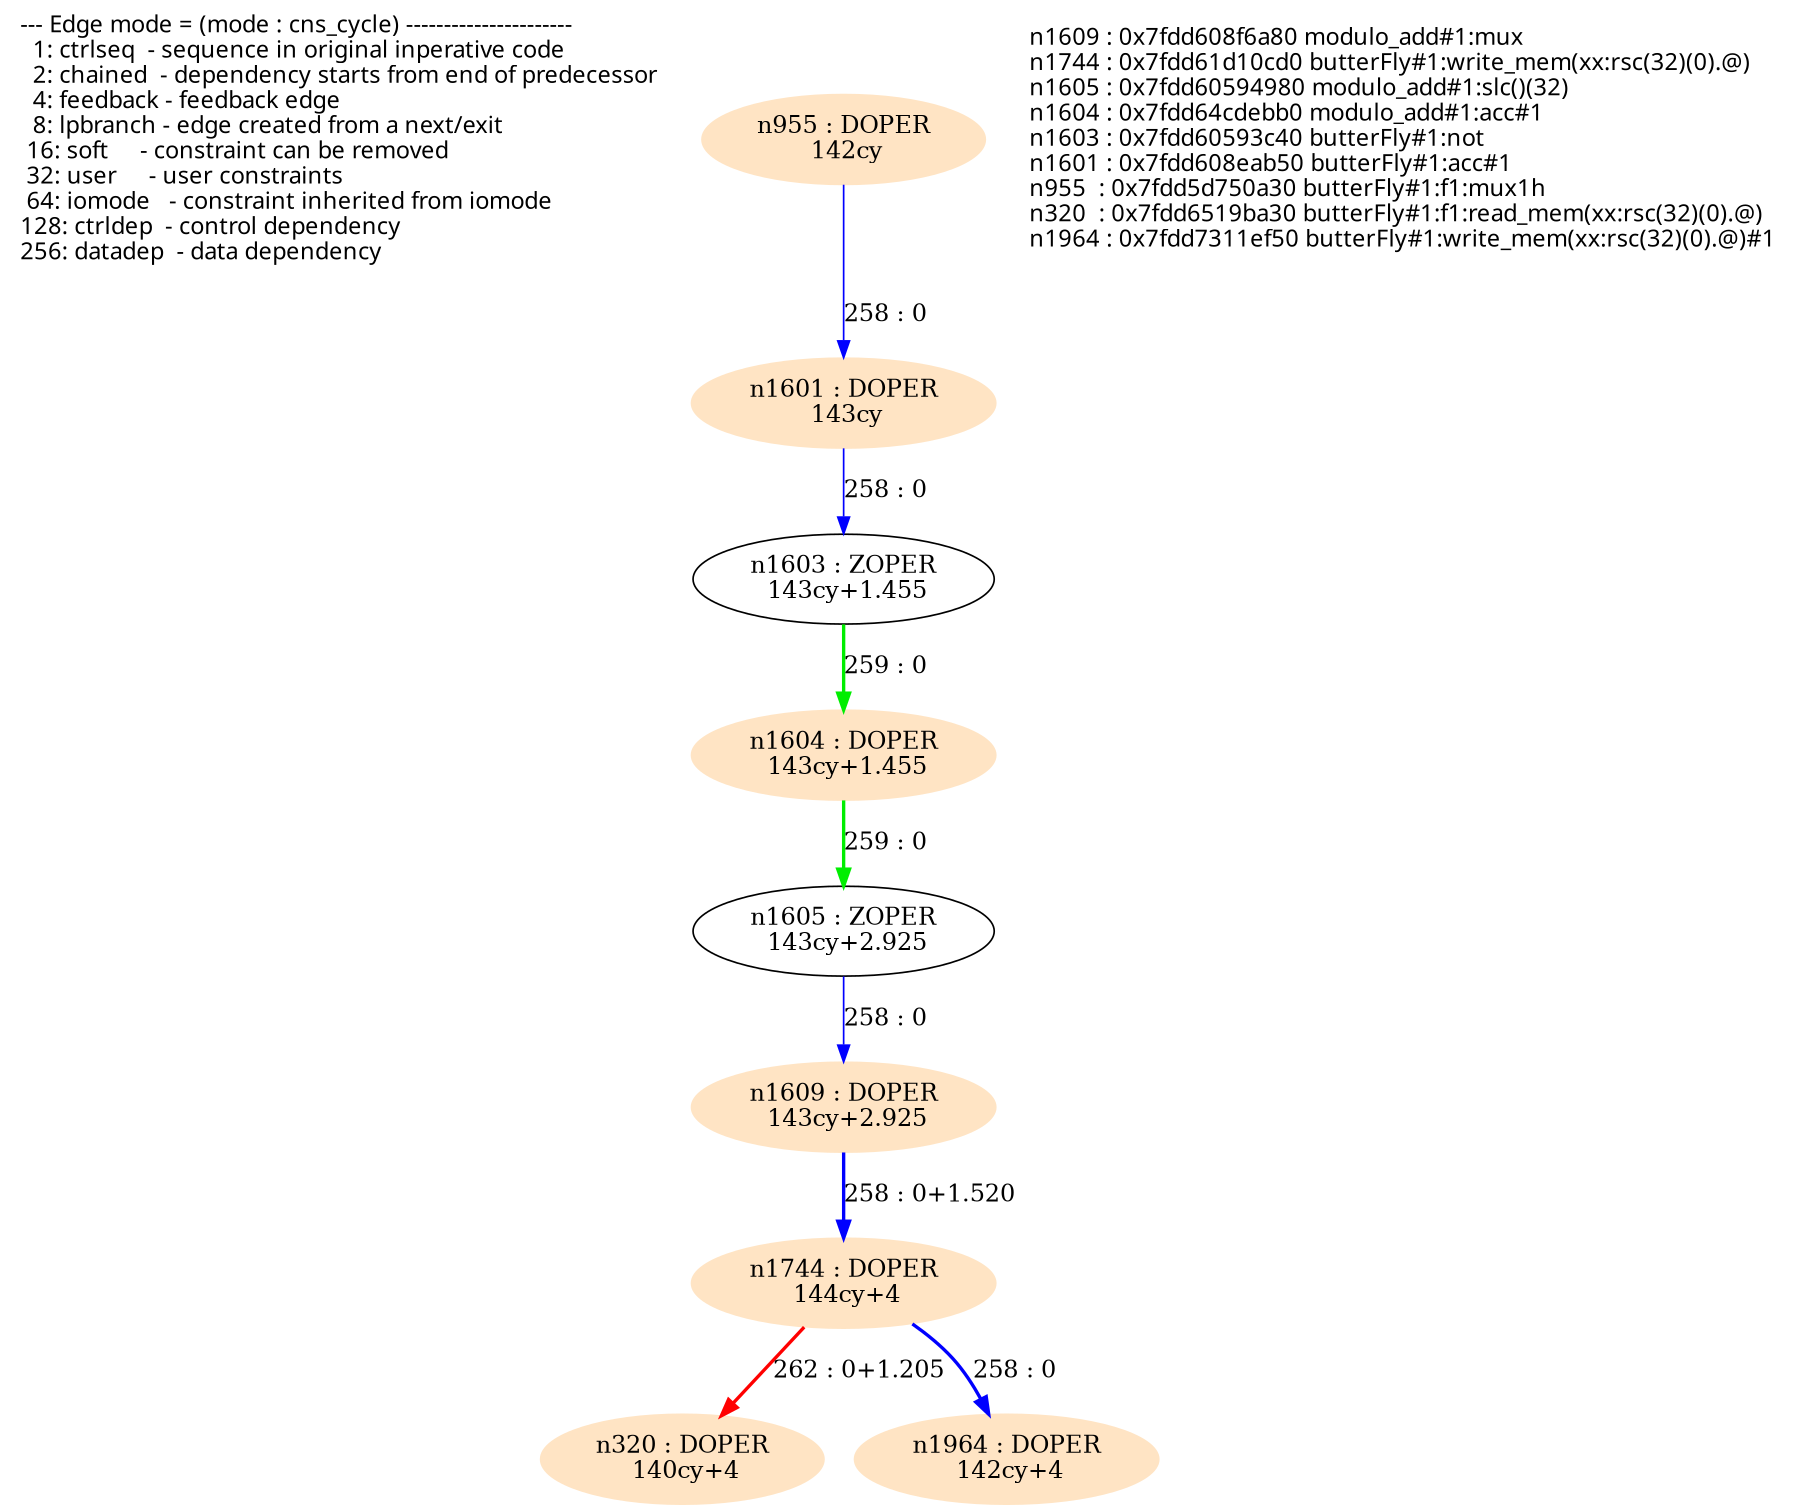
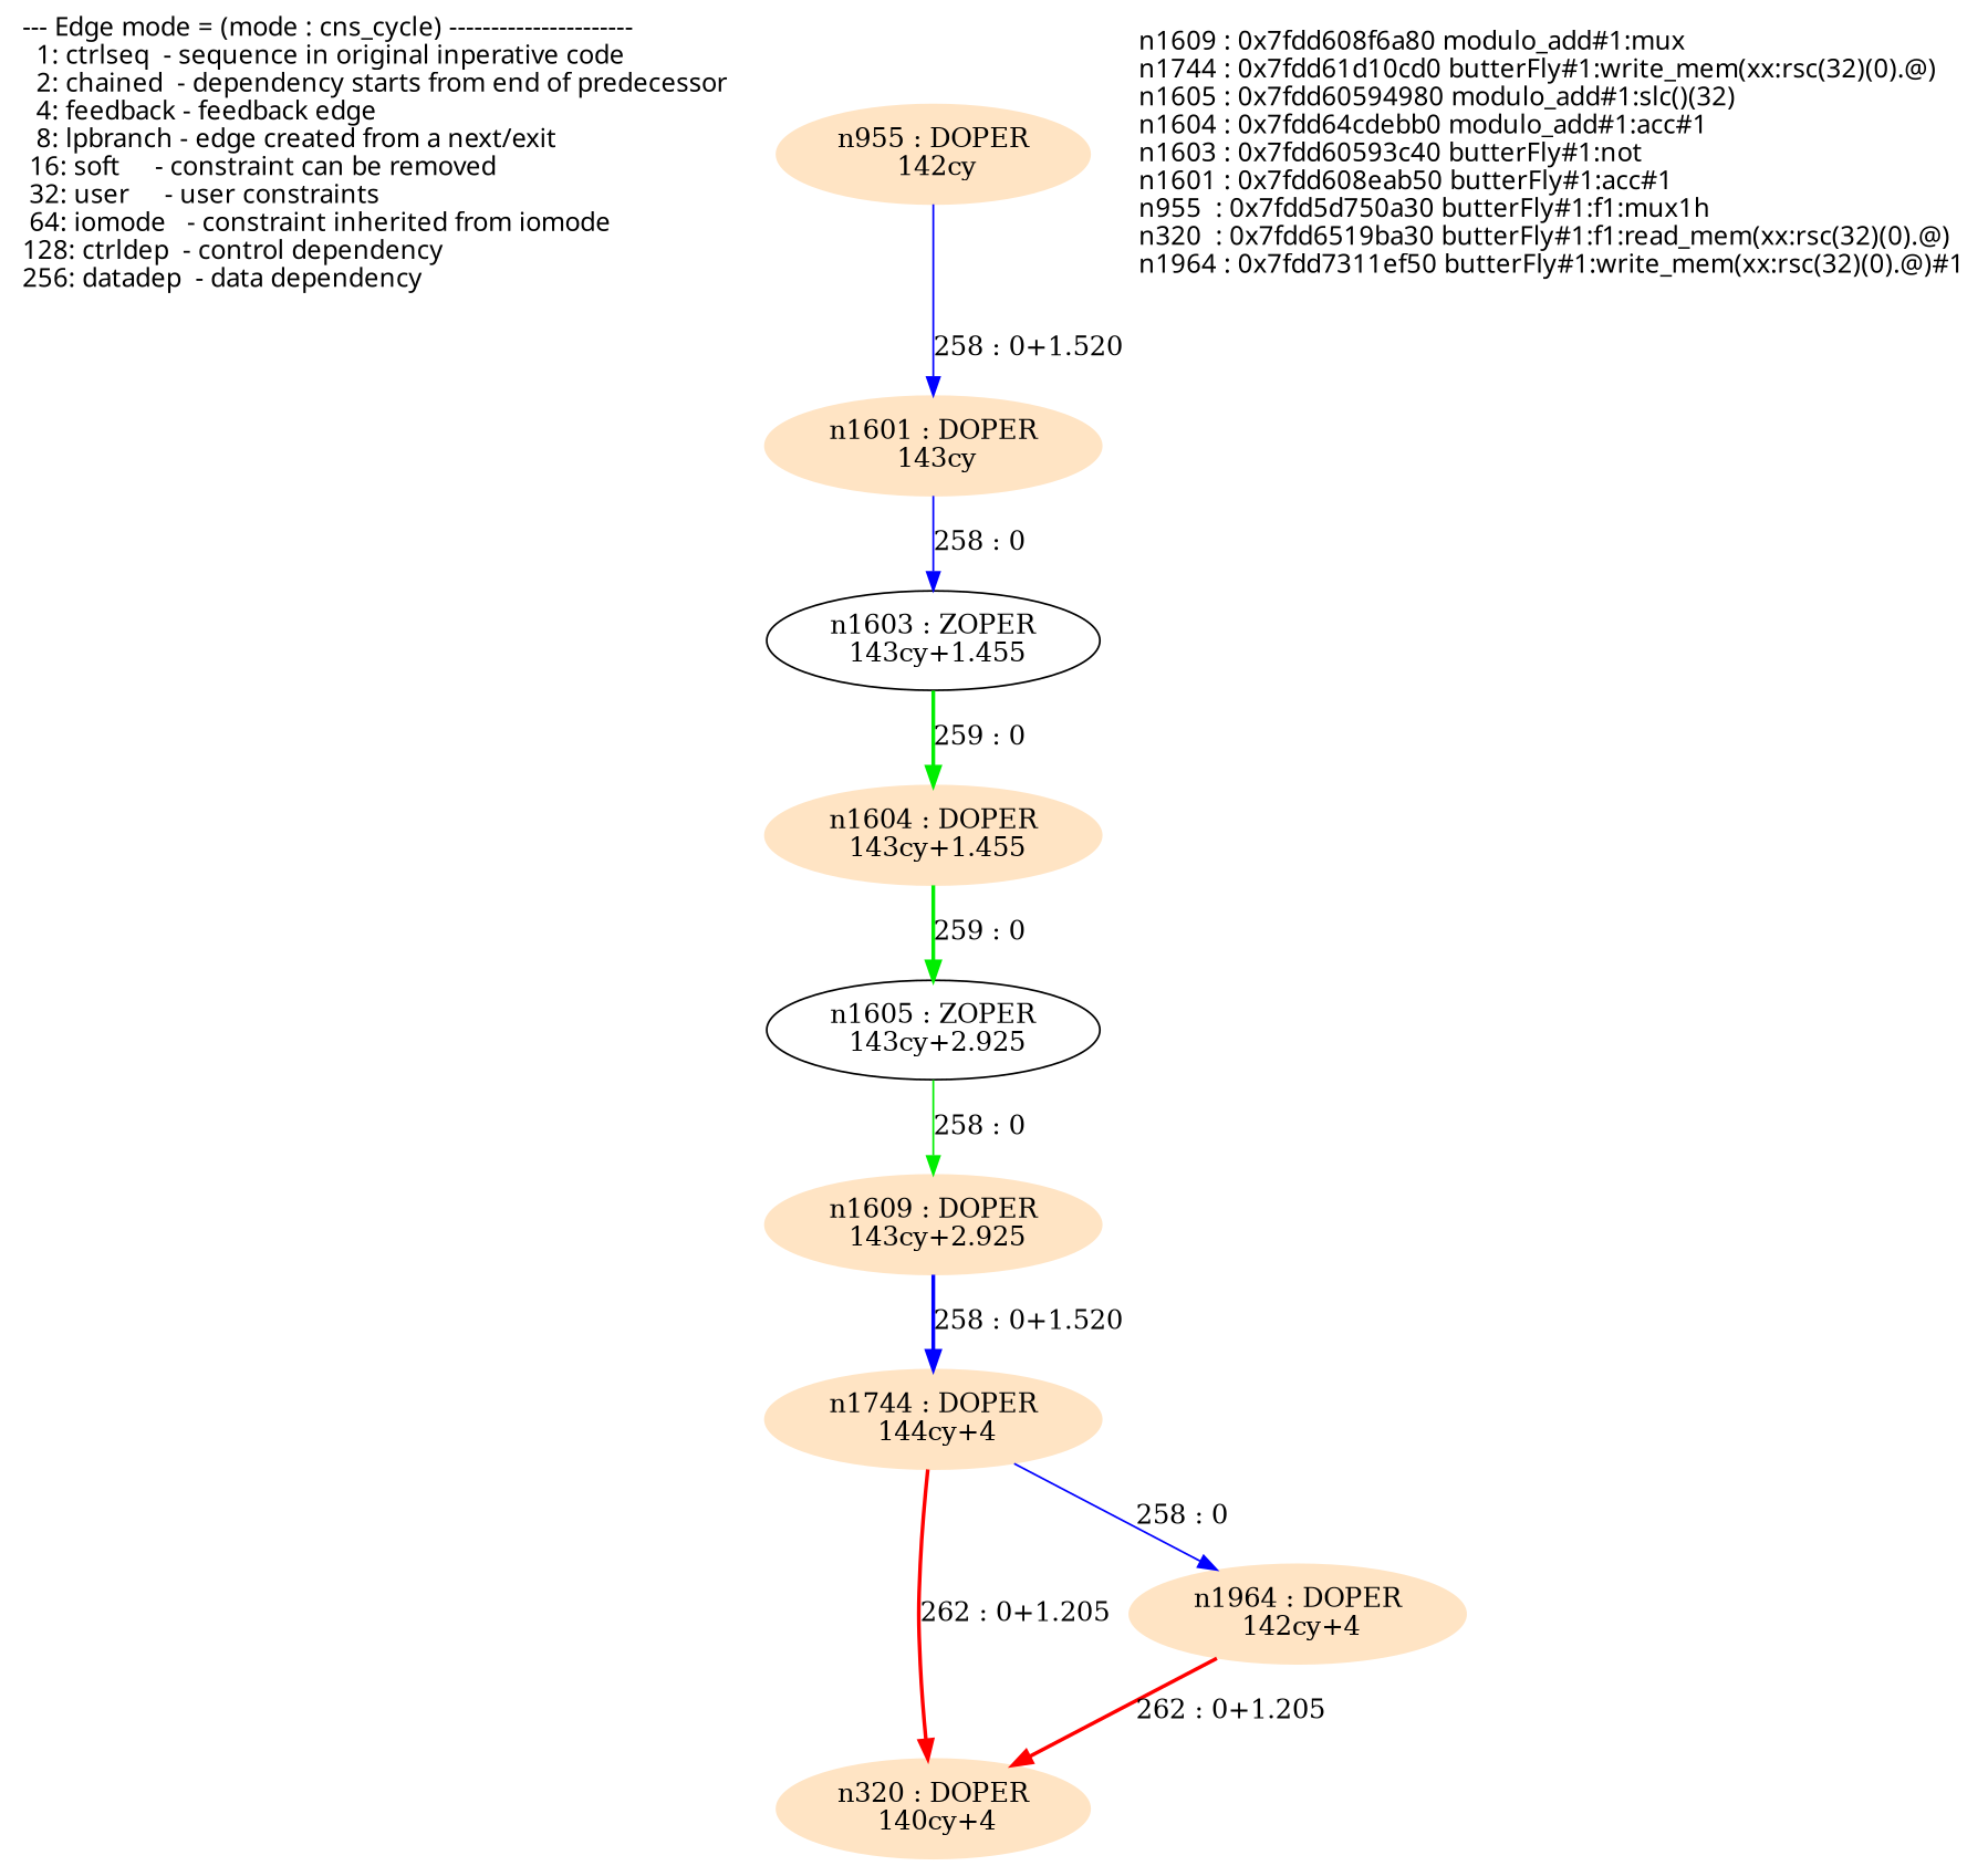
  digraph {
    node [shape=ellipse color=bisque style=filled]
    edge [color=blue style=bold]
    n1 [fontname=Fixed label="--- Edge mode = (mode : cns_cycle) ----------------------\l  1: ctrlseq  - sequence in original inperative code     \l  2: chained  - dependency starts from end of predecessor\l  4: feedback - feedback edge                            \l  8: lpbranch - edge created from a next/exit            \l 16: soft     - constraint can be removed                \l 32: user     - user constraints                         \l 64: iomode   - constraint inherited from iomode         \l128: ctrldep  - control dependency                       \l256: datadep  - data dependency                          \l" labeljust=left shape=none color="" style=""]
    n2 [label="n1609 : DOPER\n 143cy+2.925\n"]
    n3 [label="n1744 : DOPER\n 144cy+4\n"]
    n4 [label="n320 : DOPER\n 140cy+4\n"]
    n5 [label="n1964 : DOPER\n 142cy+4\n"]
    n6 [label="n1605 : ZOPER\n 143cy+2.925\n" color="" style=""]
    n7 [label="n1604 : DOPER\n 143cy+1.455\n"]
    n8 [label="n1603 : ZOPER\n 143cy+1.455\n" color="" style=""]
    n9 [label="n1601 : DOPER\n 143cy\n"]
    n10 [label="n955 : DOPER\n 142cy\n"]
    n11 [fontname=Fixed label="n1609 : 0x7fdd608f6a80 modulo_add#1:mux\ln1744 : 0x7fdd61d10cd0 butterFly#1:write_mem(xx:rsc(32)(0).@)\ln1605 : 0x7fdd60594980 modulo_add#1:slc()(32)\ln1604 : 0x7fdd64cdebb0 modulo_add#1:acc#1\ln1603 : 0x7fdd60593c40 butterFly#1:not\ln1601 : 0x7fdd608eab50 butterFly#1:acc#1\ln955  : 0x7fdd5d750a30 butterFly#1:f1:mux1h\ln320  : 0x7fdd6519ba30 butterFly#1:f1:read_mem(xx:rsc(32)(0).@)\ln1964 : 0x7fdd7311ef50 butterFly#1:write_mem(xx:rsc(32)(0).@)#1\l" labeljust=left shape=none color="" style=""]
    n2 -> n3 [label="258 : 0+1.520"]
    n3 -> n4 [color=red label="262 : 0+1.205"]
-   n3 -> n5 [label="258 : 0"]
-   n6 -> n2 [label="258 : 0" style=""]
+   n3 -> n5 [label="258 : 0" style=""]
+   n5 -> n4 [color=red label="262 : 0+1.205"]
+   n6 -> n2 [color=green2 label="258 : 0" style=""]
    n7 -> n6 [color=green2 label="259 : 0"]
    n8 -> n7 [color=green2 label="259 : 0"]
    n9 -> n8 [label="258 : 0" style=""]
-   n10 -> n9 [label="258 : 0" style=""]
+   n10 -> n9 [label="258 : 0+1.520" style=""]
  }
